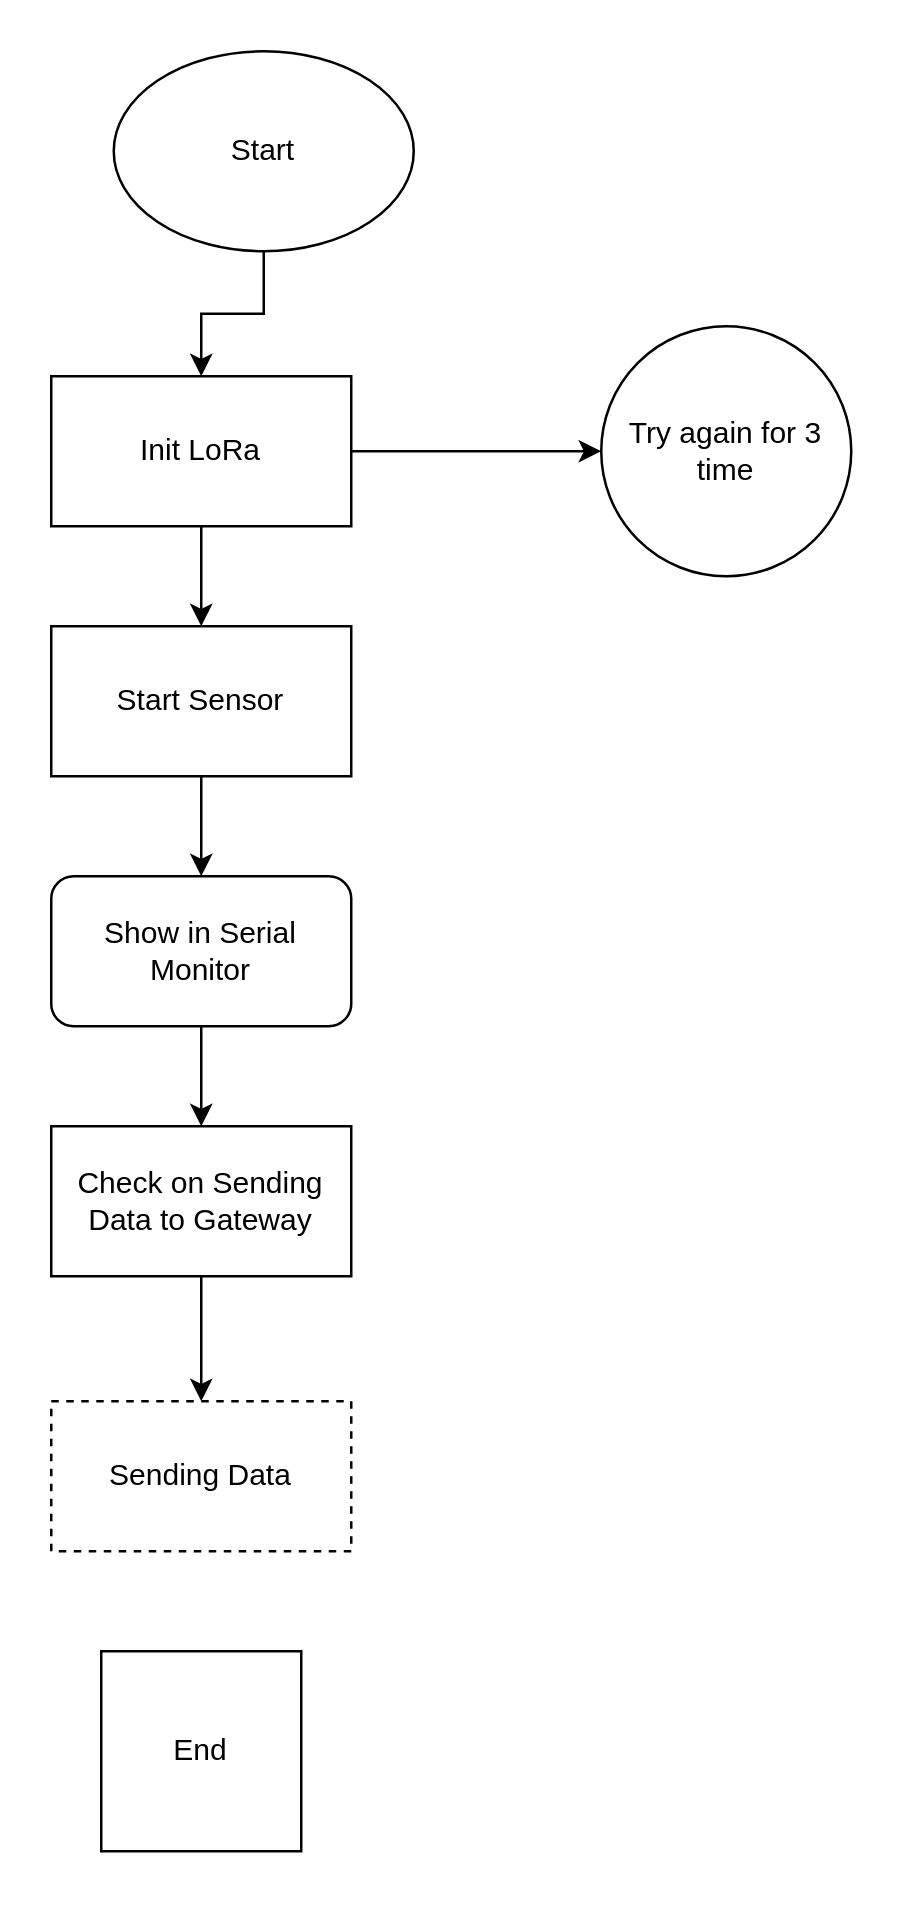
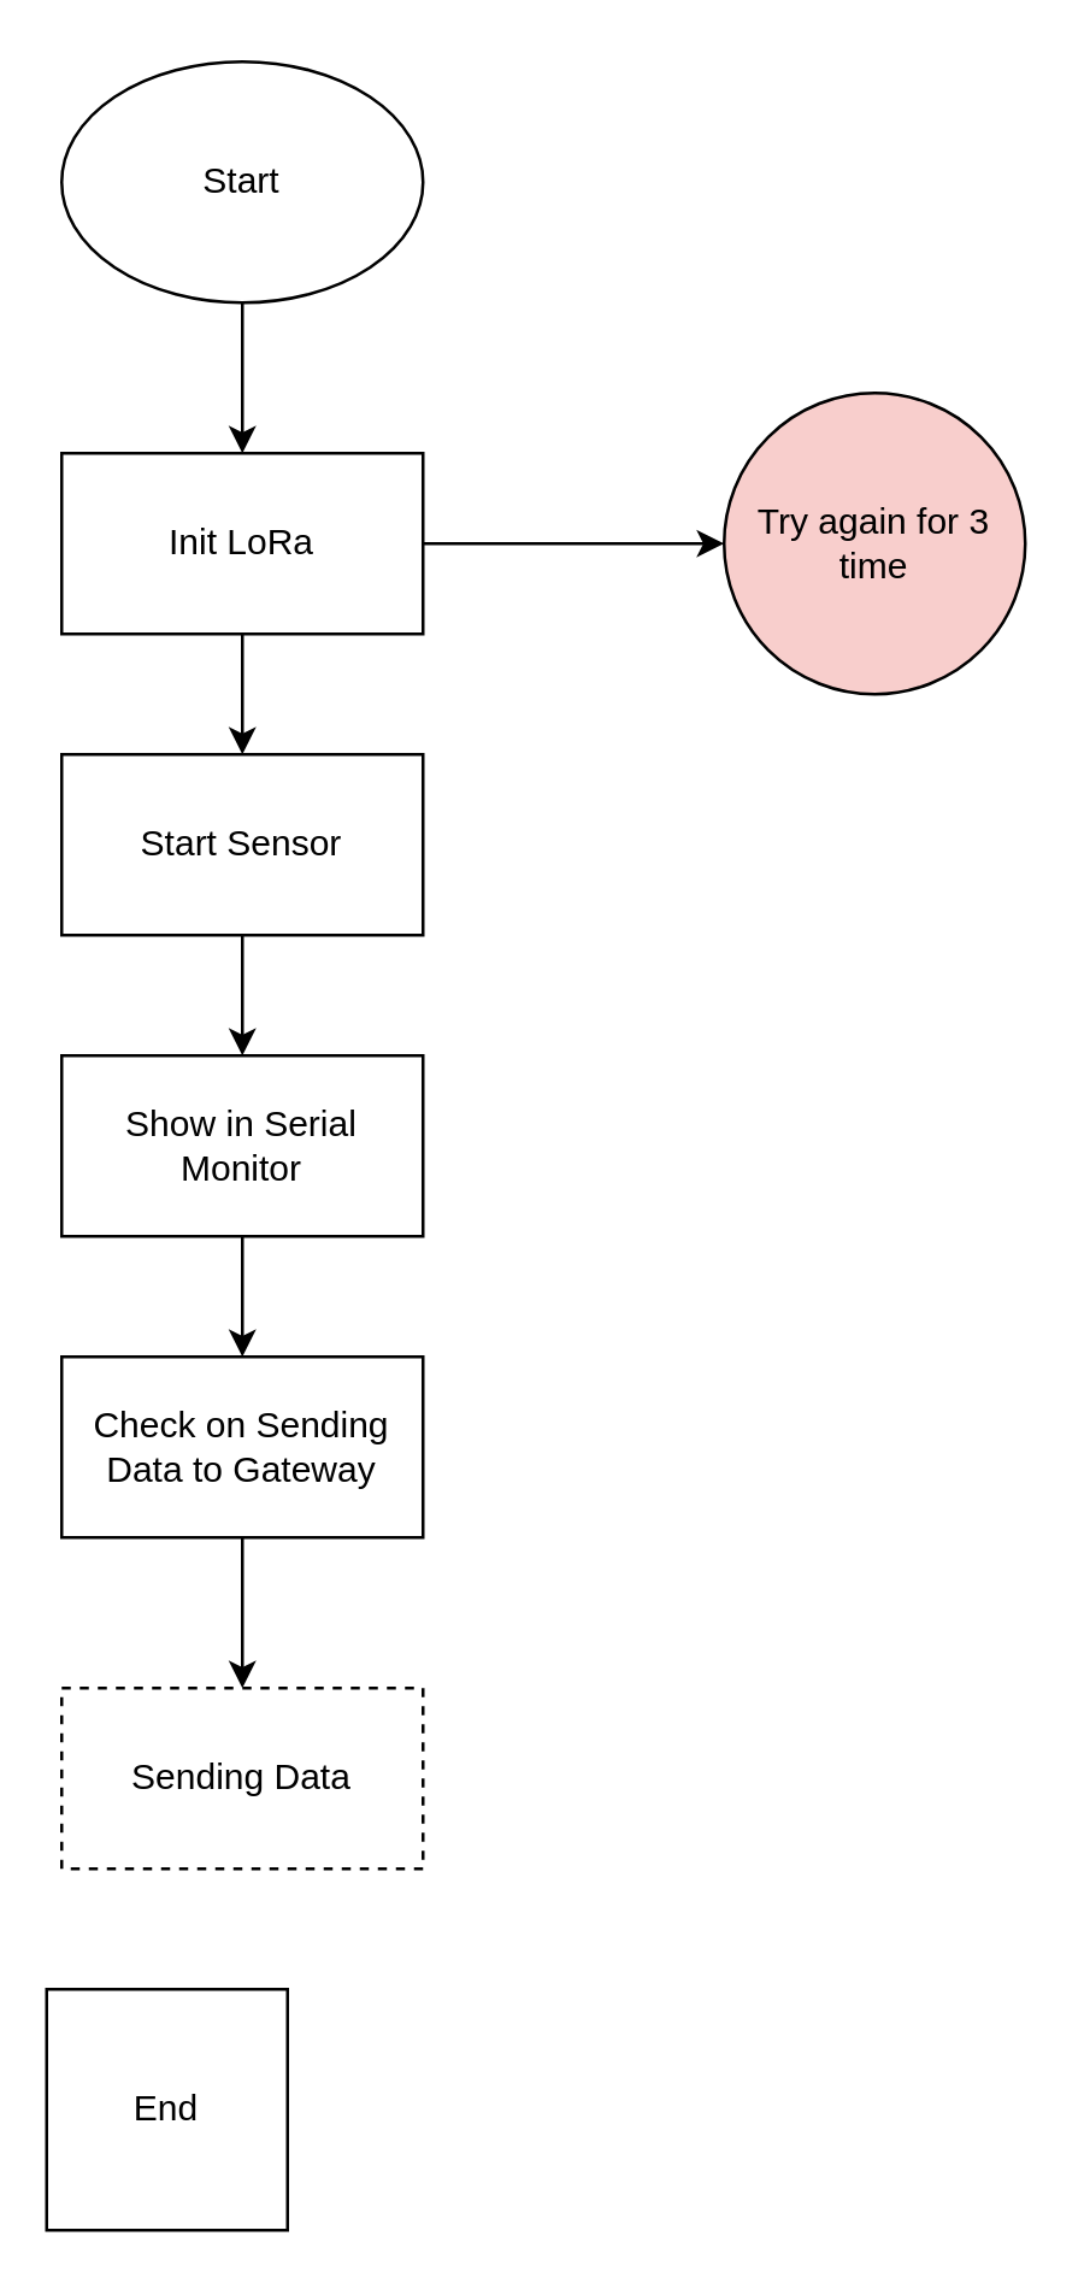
  <mxCell id="0" />
  <mxCell id="1" parent="0" />
  <mxCell id="2" value="" style="edgeStyle=orthogonalEdgeStyle;rounded=0;orthogonalLoop=1;jettySize=auto;html=1;" edge="1" parent="1" source="3" target="6"><mxGeometry relative="1" as="geometry" /></mxCell>
- <mxCell id="3" value="Start" style="ellipse;whiteSpace=wrap;html=1;" vertex="1" parent="1"><mxGeometry x="45" y="20" width="120" height="80" as="geometry" /></mxCell>
+ <mxCell id="3" value="Start" style="ellipse;whiteSpace=wrap;html=1;" vertex="1" parent="1"><mxGeometry x="20" y="20" width="120" height="80" as="geometry" /></mxCell>
  <mxCell id="4" value="" style="edgeStyle=orthogonalEdgeStyle;rounded=0;orthogonalLoop=1;jettySize=auto;html=1;" edge="1" parent="1" source="6"><mxGeometry relative="1" as="geometry"><mxPoint x="240" y="180" as="targetPoint" /></mxGeometry></mxCell>
  <mxCell id="5" value="" style="edgeStyle=orthogonalEdgeStyle;rounded=0;orthogonalLoop=1;jettySize=auto;html=1;" edge="1" parent="1" source="6" target="9"><mxGeometry relative="1" as="geometry" /></mxCell>
  <mxCell id="6" value="Init LoRa" style="whiteSpace=wrap;html=1;" vertex="1" parent="1"><mxGeometry x="20" y="150" width="120" height="60" as="geometry" /></mxCell>
- <mxCell id="7" value="Try again for 3 time" style="ellipse;whiteSpace=wrap;html=1;" vertex="1" parent="1"><mxGeometry x="240" y="130" width="100" height="100" as="geometry" /></mxCell>
+ <mxCell id="7" value="Try again for 3 time" style="ellipse;whiteSpace=wrap;html=1;fillColor=#f8cecc;" vertex="1" parent="1"><mxGeometry x="240" y="130" width="100" height="100" as="geometry" /></mxCell>
  <mxCell id="8" value="" style="edgeStyle=orthogonalEdgeStyle;rounded=0;orthogonalLoop=1;jettySize=auto;html=1;" edge="1" parent="1" source="9" target="11"><mxGeometry relative="1" as="geometry" /></mxCell>
  <mxCell id="9" value="Start Sensor" style="whiteSpace=wrap;html=1;" vertex="1" parent="1"><mxGeometry x="20" y="250" width="120" height="60" as="geometry" /></mxCell>
  <mxCell id="10" value="" style="edgeStyle=orthogonalEdgeStyle;rounded=0;orthogonalLoop=1;jettySize=auto;html=1;" edge="1" parent="1" source="11" target="13"><mxGeometry relative="1" as="geometry" /></mxCell>
- <mxCell id="11" value="Show in Serial Monitor" style="whiteSpace=wrap;html=1;rounded=1;" vertex="1" parent="1"><mxGeometry x="20" y="350" width="120" height="60" as="geometry" /></mxCell>
+ <mxCell id="11" value="Show in Serial Monitor" style="whiteSpace=wrap;html=1;" vertex="1" parent="1"><mxGeometry x="20" y="350" width="120" height="60" as="geometry" /></mxCell>
  <mxCell id="12" value="" style="edgeStyle=orthogonalEdgeStyle;rounded=0;orthogonalLoop=1;jettySize=auto;html=1;" edge="1" parent="1" source="13" target="14"><mxGeometry relative="1" as="geometry" /></mxCell>
  <mxCell id="13" value="Check on Sending Data to Gateway" style="whiteSpace=wrap;html=1;" vertex="1" parent="1"><mxGeometry x="20" y="450" width="120" height="60" as="geometry" /></mxCell>
  <mxCell id="14" value="Sending Data" style="whiteSpace=wrap;html=1;dashed=1;" vertex="1" parent="1"><mxGeometry x="20" y="560" width="120" height="60" as="geometry" /></mxCell>
- <mxCell id="15" value="End" style="whiteSpace=wrap;html=1;aspect=fixed;" vertex="1" parent="1"><mxGeometry x="40" y="660" width="80" height="80" as="geometry" /></mxCell>
+ <mxCell id="15" value="End" style="whiteSpace=wrap;html=1;aspect=fixed;" vertex="1" parent="1"><mxGeometry x="15" y="660" width="80" height="80" as="geometry" /></mxCell>
